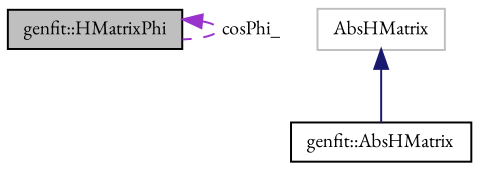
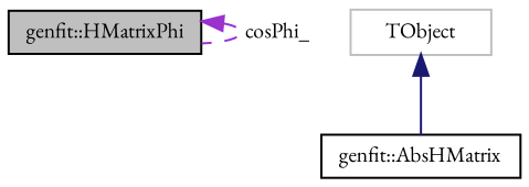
  digraph {
    fontname="EB Garamond"
    node [color=black fillcolor=white fontname="EB Garamond" fontsize=10 shape=record style=filled]
    edge [dir=back fontname="EB Garamond" fontsize=10 labelfontname=Helvetica labelfontsize=10]
    n1 [fillcolor=grey75 fontcolor=black height=0.2 label="genfit::HMatrixPhi" width=0.4]
    n2 [height=0.2 label="genfit::AbsHMatrix" width=0.4]
-   n3 [color=grey75 height=0.2 label=AbsHMatrix width=0.4]
+   n3 [color=grey75 height=0.2 label=TObject width=0.4]
    n1 -> n1 [color=darkorchid3 label=" cosPhi_" style=dashed]
    n3 -> n2 [color=midnightblue style=solid]
  }
